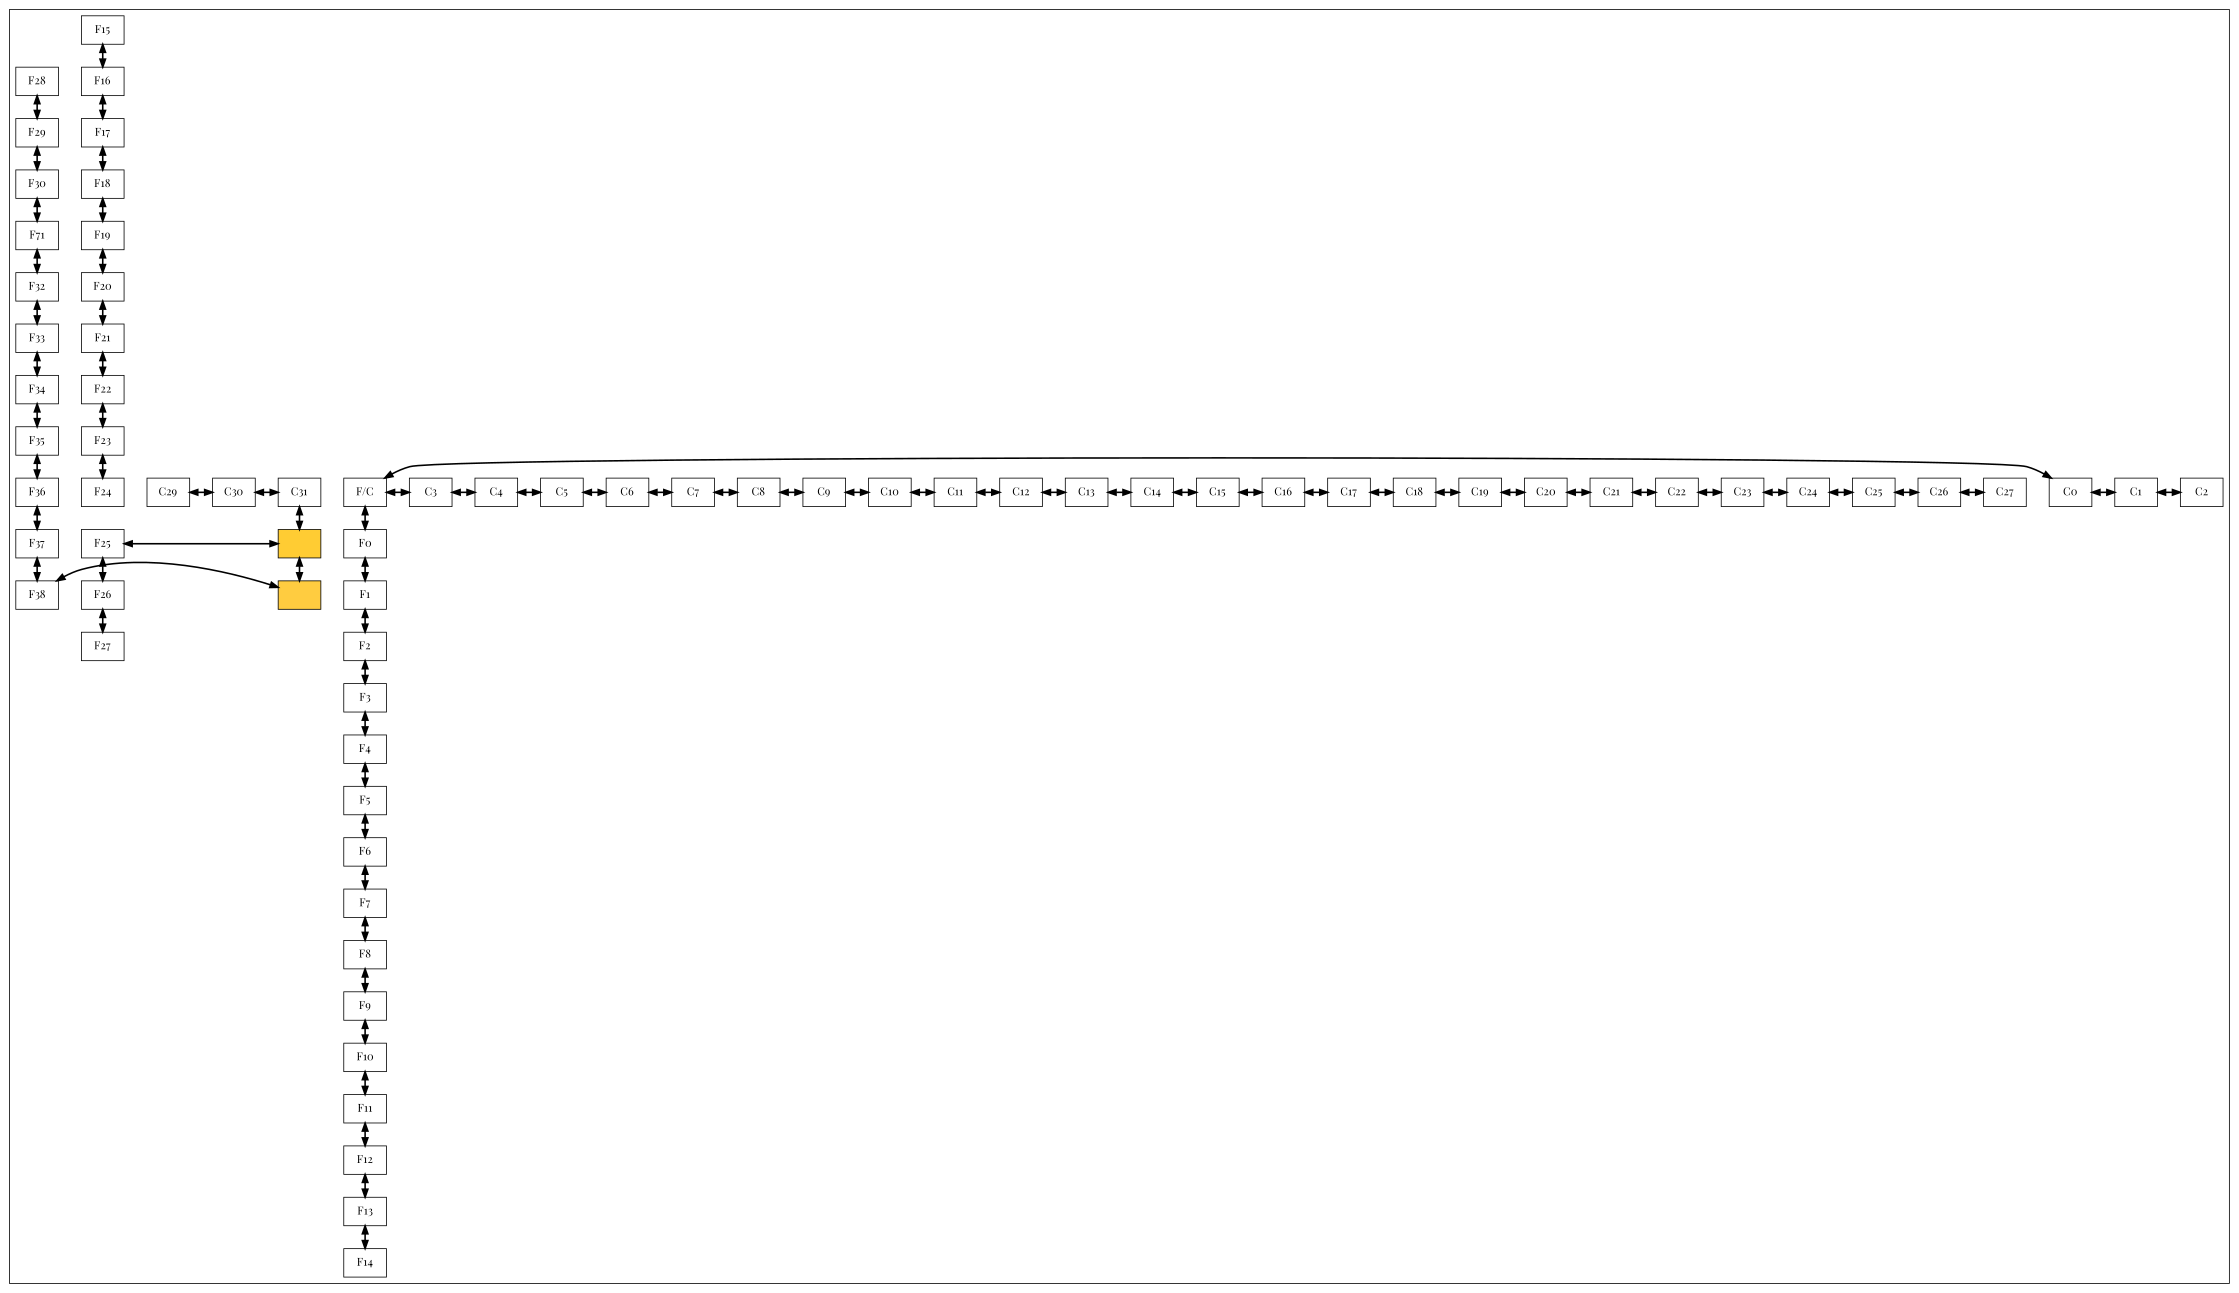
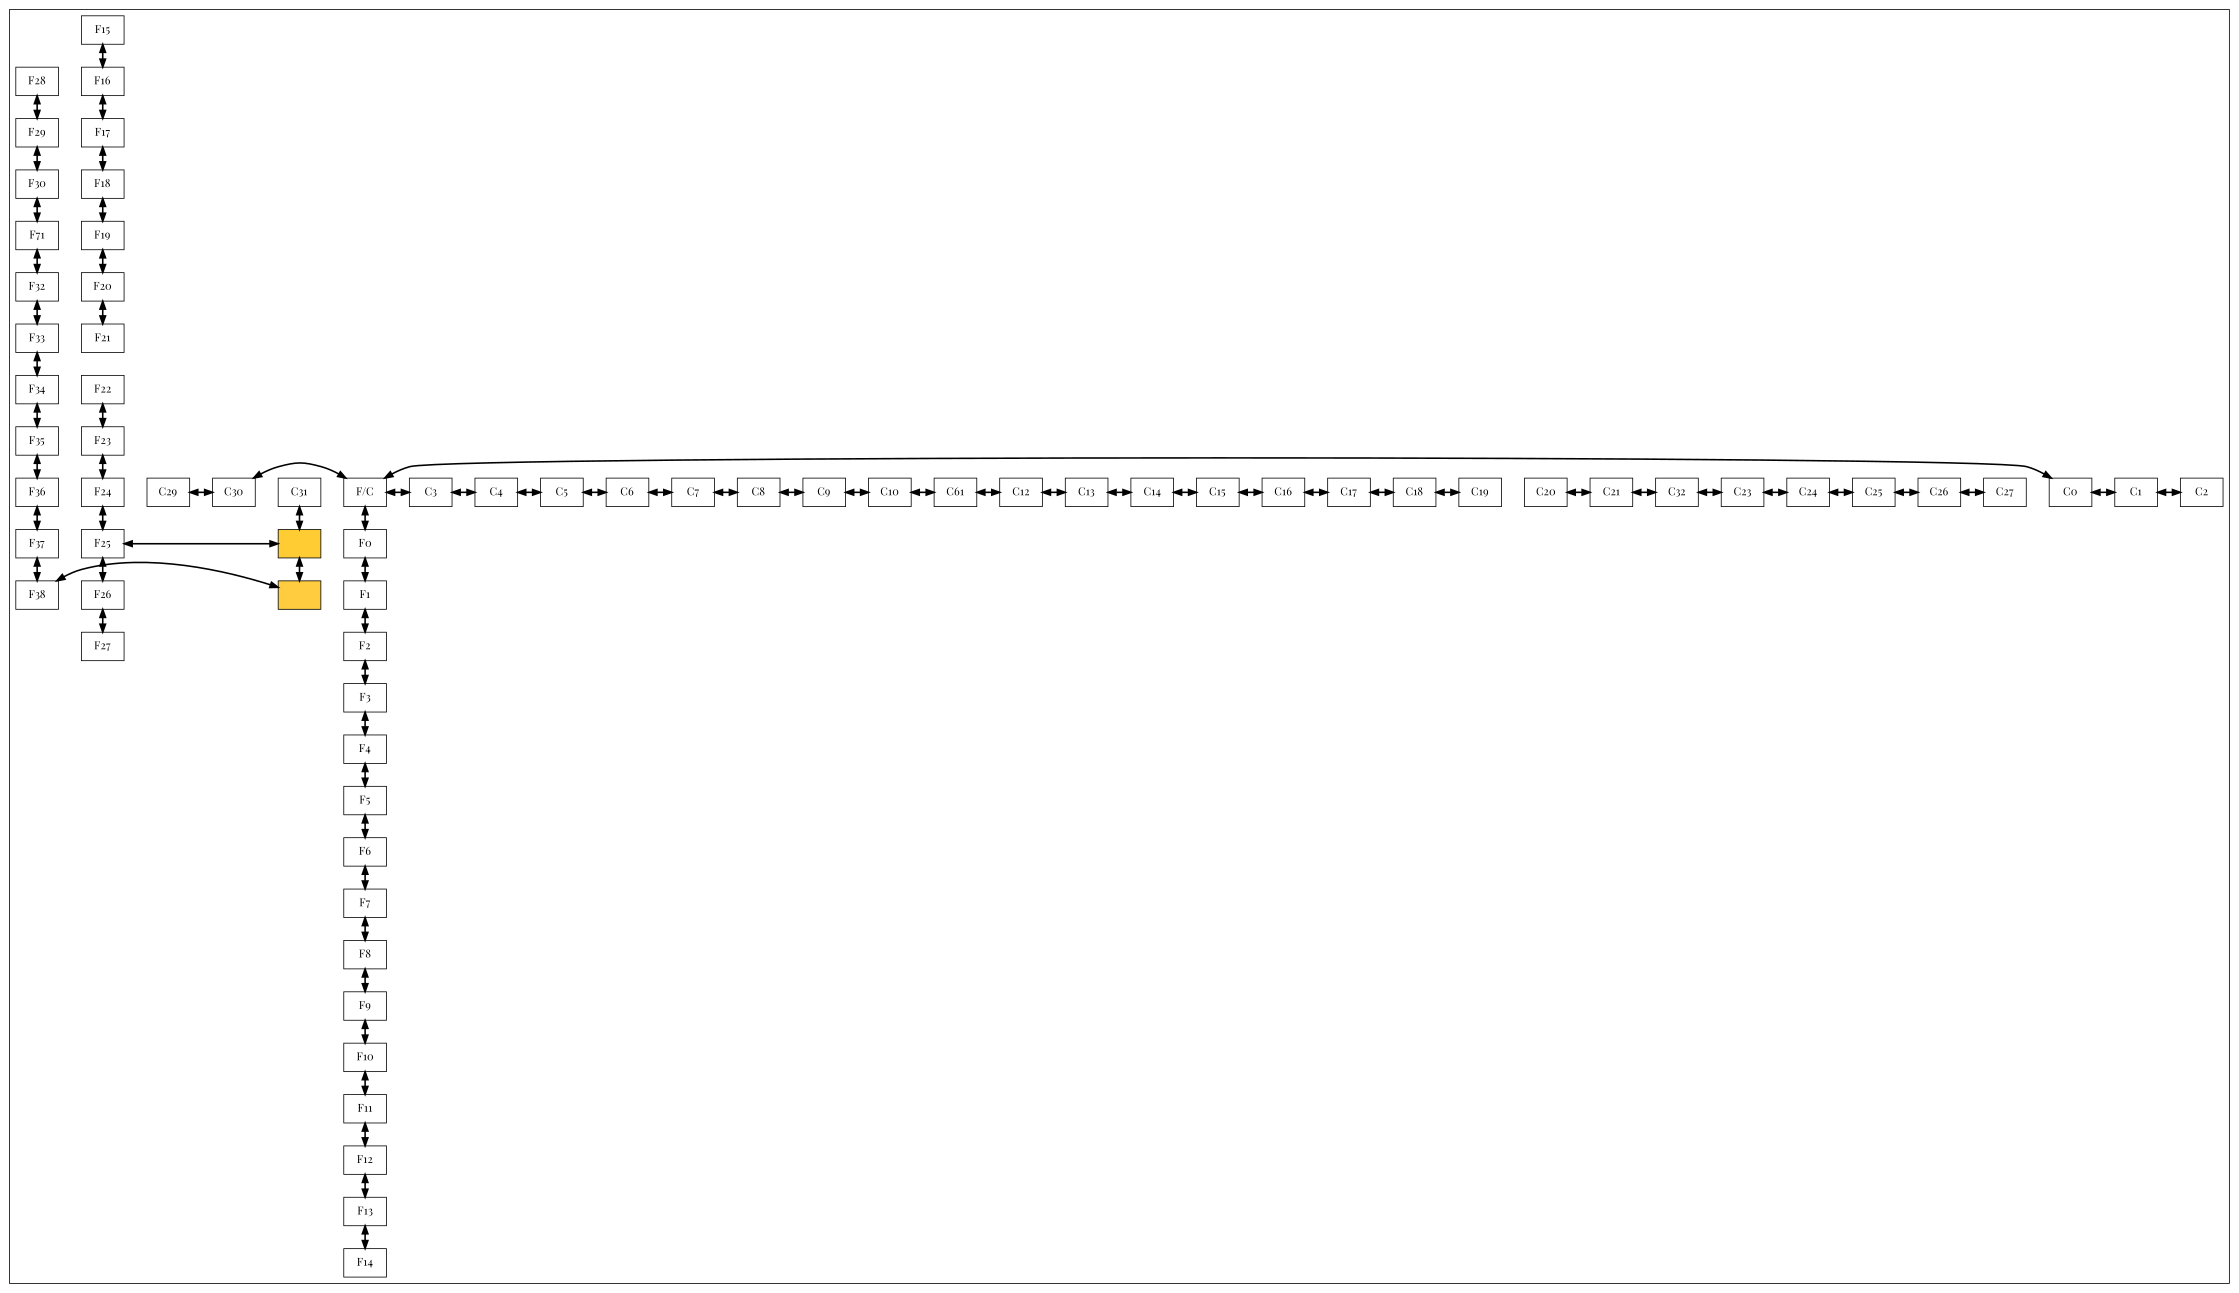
  digraph {
    fontname="Playfair Display"
    nodesep=0.4
    ranksep=0.4
    node [fillcolor="#FFFFFF" fontname="Playfair Display" group=0 shape=box style=filled]
    edge [dir=both fontname="Playfair Display" style=bold]
    n1 [label="F/C"]
    n2 [group=1 label=C0]
    n3 [group=2 label=C1]
    n4 [group=3 label=C2]
    n5 [group=4 label=C3]
    n6 [group=5 label=C4]
    n7 [group=6 label=C5]
    n8 [group=7 label=C6]
    n9 [group=8 label=C7]
    n10 [group=9 label=C8]
    n11 [group=10 label=C9]
    n12 [group=11 label=C10]
-   n13 [group=12 label=C11]
+   n13 [group=12 label=C61]
    n14 [group=13 label=C12]
    n15 [group=14 label=C13]
    n16 [group=15 label=C14]
    n17 [group=16 label=C15]
    n18 [group=17 label=C16]
    n19 [group=18 label=C17]
    n20 [group=19 label=C18]
    n21 [group=20 label=C19]
    n22 [group=21 label=C20]
    n23 [group=22 label=C21]
-   n24 [group=23 label=C22]
+   n24 [group=23 label=C32]
    n25 [group=24 label=C23]
    n26 [group=25 label=C24]
    n27 [group=26 label=C25]
    n28 [group=27 label=C26]
    n29 [group=28 label=C27]
    n30 [group=30 label=C29]
    n31 [group=31 label=C30]
    n32 [group=32 label=C31]
    n33 [label=F25]
    n34 [fillcolor="#FFCC33" group=32 label="	"]
    n35 [label=F38]
    n36 [fillcolor="#FFCC40" group=32 label="	"]
    n37 [label=F0]
    n38 [label=F1]
    n39 [label=F2]
    n40 [label=F3]
    n41 [label=F4]
    n42 [label=F5]
    n43 [label=F6]
    n44 [label=F7]
    n45 [label=F8]
    n46 [label=F9]
    n47 [label=F10]
    n48 [label=F11]
    n49 [label=F12]
    n50 [label=F13]
    n51 [label=F14]
    n52 [label=F15]
    n53 [label=F16]
    n54 [label=F17]
    n55 [label=F18]
    n56 [label=F19]
    n57 [label=F20]
    n58 [label=F21]
    n59 [label=F22]
    n60 [label=F23]
    n61 [label=F24]
    n62 [label=F26]
    n63 [label=F27]
    n64 [label=F28]
    n65 [label=F29]
    n66 [label=F30]
    n67 [label=F71]
    n68 [label=F32]
    n69 [label=F33]
    n70 [label=F34]
    n71 [label=F35]
    n72 [label=F36]
    n73 [label=F37]
    subgraph cluster_1 {
      bgcolor="#FFFFFF"
      n37
      n38
      n39
      n40
      n41
      n42
      n43
      n44
      n45
      n46
      n47
      n48
      n49
      n50
      n51
      n52
      n53
      n54
      n55
      n56
      n57
      n58
      n59
      n60
      n61
      n62
      n63
      n64
      n65
      n66
      n67
      n68
      n69
      n70
      n71
      n72
      n73
      subgraph sub_2 {
        bgcolor="#FFFFFF"
        rank=same
        n1
        n2
        n3
        n4
        n5
        n6
        n7
        n8
        n9
        n10
        n11
        n12
        n13
        n14
        n15
        n16
        n17
        n18
        n19
        n20
        n21
        n22
        n23
        n24
        n25
        n26
        n27
        n28
        n29
        n30
        n31
        n32
      }
      subgraph sub_3 {
        bgcolor="#FFFFFF"
        rank=same
        n33
        n34
      }
      subgraph sub_4 {
        bgcolor="#FFFFFF"
        rank=same
        n35
        n36
      }
    }
    n1 -> n2
    n1 -> n5
    n1 -> n37
    n2 -> n3
    n3 -> n4
    n5 -> n6
    n6 -> n7
    n7 -> n8
    n8 -> n9
    n9 -> n10
    n10 -> n11
    n11 -> n12
    n12 -> n13
    n13 -> n14
    n14 -> n15
    n15 -> n16
    n16 -> n17
    n17 -> n18
    n18 -> n19
    n19 -> n20
    n20 -> n21
-   n21 -> n22
    n22 -> n23
    n23 -> n24
    n24 -> n25
    n25 -> n26
    n26 -> n27
    n27 -> n28
    n28 -> n29
    n30 -> n31
-   n31 -> n32
+   n31 -> n1
    n32 -> n34
    n33 -> n34
    n33 -> n62
    n34 -> n36
    n35 -> n36
    n37 -> n38
    n38 -> n39
    n39 -> n40
    n40 -> n41
    n41 -> n42
    n42 -> n43
    n43 -> n44
    n44 -> n45
    n45 -> n46
    n46 -> n47
    n47 -> n48
    n48 -> n49
    n49 -> n50
    n50 -> n51
    n52 -> n53
    n53 -> n54
    n54 -> n55
    n55 -> n56
    n56 -> n57
    n57 -> n58
-   n58 -> n59
    n59 -> n60
    n60 -> n61
+   n61 -> n33
    n62 -> n63
    n64 -> n65
    n65 -> n66
    n66 -> n67
    n67 -> n68
    n68 -> n69
    n69 -> n70
    n70 -> n71
    n71 -> n72
    n72 -> n73
    n73 -> n35
  }
